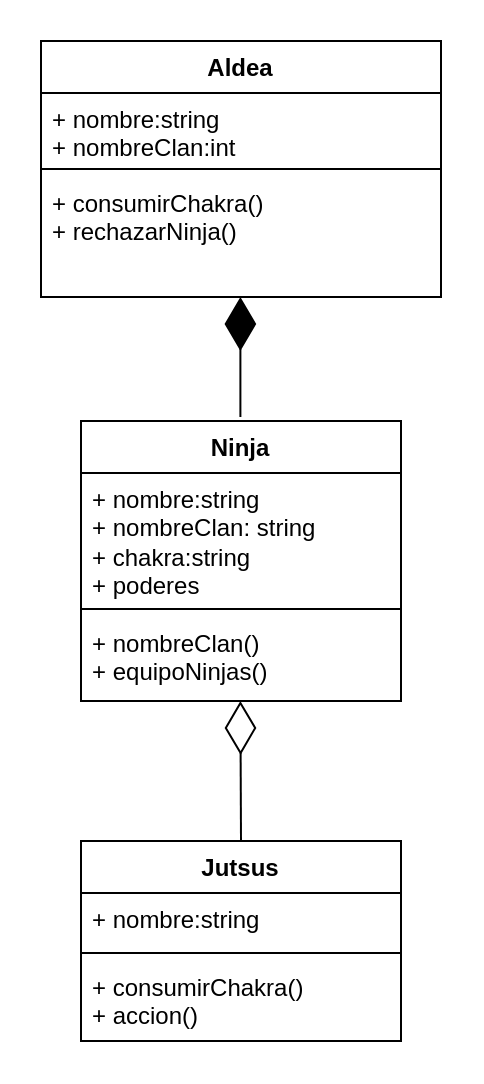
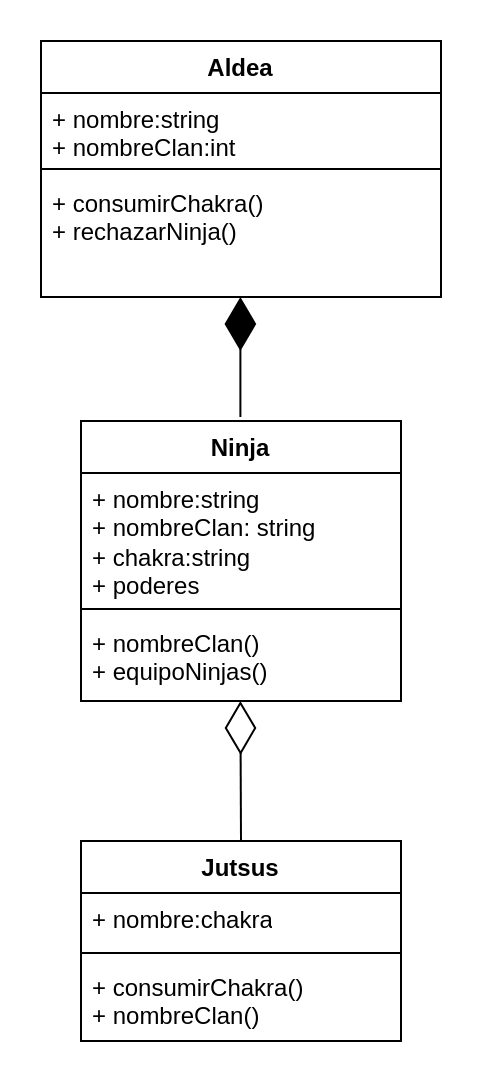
  <mxCell id="0" />
  <mxCell id="1" parent="0" />
  <mxCell id="2" value="Aldea" style="swimlane;fontStyle=1;align=center;verticalAlign=top;childLayout=stackLayout;horizontal=1;startSize=26;horizontalStack=0;resizeParent=1;resizeParentMax=0;resizeLast=0;collapsible=1;marginBottom=0;whiteSpace=wrap;html=1;" vertex="1" parent="1"><mxGeometry x="20" y="20" width="200" height="128" as="geometry" /></mxCell>
  <mxCell id="3" value="+ nombre:string&lt;div&gt;+ nombreClan:int&lt;/div&gt;" style="text;strokeColor=none;fillColor=none;align=left;verticalAlign=top;spacingLeft=4;spacingRight=4;overflow=hidden;rotatable=0;points=[[0,0.5],[1,0.5]];portConstraint=eastwest;whiteSpace=wrap;html=1;" vertex="1" parent="2"><mxGeometry y="26" width="200" height="34" as="geometry" /></mxCell>
  <mxCell id="4" value="" style="line;strokeWidth=1;fillColor=none;align=left;verticalAlign=middle;spacingTop=-1;spacingLeft=3;spacingRight=3;rotatable=0;labelPosition=right;points=[];portConstraint=eastwest;strokeColor=inherit;" vertex="1" parent="2"><mxGeometry y="60" width="200" height="8" as="geometry" /></mxCell>
  <mxCell id="5" value="+ consumirChakra()&lt;div&gt;+ rechazarNinja()&lt;/div&gt;" style="text;strokeColor=none;fillColor=none;align=left;verticalAlign=top;spacingLeft=4;spacingRight=4;overflow=hidden;rotatable=0;points=[[0,0.5],[1,0.5]];portConstraint=eastwest;whiteSpace=wrap;html=1;" vertex="1" parent="2"><mxGeometry y="68" width="200" height="60" as="geometry" /></mxCell>
  <mxCell id="6" value="" style="endArrow=diamondThin;endFill=1;endSize=24;html=1;rounded=0;fontSize=12;curved=1;" edge="1" parent="1"><mxGeometry width="160" relative="1" as="geometry"><mxPoint x="119.7" y="208" as="sourcePoint" /><mxPoint x="119.7" y="148" as="targetPoint" /></mxGeometry></mxCell>
  <mxCell id="7" value="Ninja" style="swimlane;fontStyle=1;align=center;verticalAlign=top;childLayout=stackLayout;horizontal=1;startSize=26;horizontalStack=0;resizeParent=1;resizeParentMax=0;resizeLast=0;collapsible=1;marginBottom=0;whiteSpace=wrap;html=1;" vertex="1" parent="1"><mxGeometry x="40" y="210" width="160" height="140" as="geometry" /></mxCell>
  <mxCell id="8" value="+ nombre:string&lt;div&gt;+ nombreClan: string&lt;/div&gt;&lt;div&gt;+ chakra:string&lt;/div&gt;&lt;div&gt;+ poderes&lt;/div&gt;" style="text;strokeColor=none;fillColor=none;align=left;verticalAlign=top;spacingLeft=4;spacingRight=4;overflow=hidden;rotatable=0;points=[[0,0.5],[1,0.5]];portConstraint=eastwest;whiteSpace=wrap;html=1;" vertex="1" parent="7"><mxGeometry y="26" width="160" height="64" as="geometry" /></mxCell>
  <mxCell id="9" value="" style="line;strokeWidth=1;fillColor=none;align=left;verticalAlign=middle;spacingTop=-1;spacingLeft=3;spacingRight=3;rotatable=0;labelPosition=right;points=[];portConstraint=eastwest;strokeColor=inherit;" vertex="1" parent="7"><mxGeometry y="90" width="160" height="8" as="geometry" /></mxCell>
  <mxCell id="10" value="+ nombreClan()&lt;div&gt;+ equipoNinjas()&lt;/div&gt;" style="text;strokeColor=none;fillColor=none;align=left;verticalAlign=top;spacingLeft=4;spacingRight=4;overflow=hidden;rotatable=0;points=[[0,0.5],[1,0.5]];portConstraint=eastwest;whiteSpace=wrap;html=1;" vertex="1" parent="7"><mxGeometry y="98" width="160" height="42" as="geometry" /></mxCell>
  <mxCell id="11" value="Jutsus" style="swimlane;fontStyle=1;align=center;verticalAlign=top;childLayout=stackLayout;horizontal=1;startSize=26;horizontalStack=0;resizeParent=1;resizeParentMax=0;resizeLast=0;collapsible=1;marginBottom=0;whiteSpace=wrap;html=1;" vertex="1" parent="1"><mxGeometry x="40" y="420" width="160" height="100" as="geometry" /></mxCell>
- <mxCell id="12" value="+ nombre:string" style="text;strokeColor=none;fillColor=none;align=left;verticalAlign=top;spacingLeft=4;spacingRight=4;overflow=hidden;rotatable=0;points=[[0,0.5],[1,0.5]];portConstraint=eastwest;whiteSpace=wrap;html=1;" vertex="1" parent="11"><mxGeometry y="26" width="160" height="26" as="geometry" /></mxCell>
+ <mxCell id="12" value="+ nombre:chakra" style="text;strokeColor=none;fillColor=none;align=left;verticalAlign=top;spacingLeft=4;spacingRight=4;overflow=hidden;rotatable=0;points=[[0,0.5],[1,0.5]];portConstraint=eastwest;whiteSpace=wrap;html=1;" vertex="1" parent="11"><mxGeometry y="26" width="160" height="26" as="geometry" /></mxCell>
  <mxCell id="13" value="" style="line;strokeWidth=1;fillColor=none;align=left;verticalAlign=middle;spacingTop=-1;spacingLeft=3;spacingRight=3;rotatable=0;labelPosition=right;points=[];portConstraint=eastwest;strokeColor=inherit;" vertex="1" parent="11"><mxGeometry y="52" width="160" height="8" as="geometry" /></mxCell>
- <mxCell id="14" value="+ consumirChakra()&lt;div&gt;+ accion()&lt;/div&gt;" style="text;strokeColor=none;fillColor=none;align=left;verticalAlign=top;spacingLeft=4;spacingRight=4;overflow=hidden;rotatable=0;points=[[0,0.5],[1,0.5]];portConstraint=eastwest;whiteSpace=wrap;html=1;" vertex="1" parent="11"><mxGeometry y="60" width="160" height="40" as="geometry" /></mxCell>
+ <mxCell id="14" value="+ consumirChakra()&lt;div&gt;+ nombreClan()&lt;/div&gt;" style="text;strokeColor=none;fillColor=none;align=left;verticalAlign=top;spacingLeft=4;spacingRight=4;overflow=hidden;rotatable=0;points=[[0,0.5],[1,0.5]];portConstraint=eastwest;whiteSpace=wrap;html=1;" vertex="1" parent="11"><mxGeometry y="60" width="160" height="40" as="geometry" /></mxCell>
  <mxCell id="15" value="" style="endArrow=diamondThin;endFill=0;endSize=24;html=1;rounded=0;fontSize=12;curved=1;" edge="1" parent="1"><mxGeometry width="160" relative="1" as="geometry"><mxPoint x="120" y="420" as="sourcePoint" /><mxPoint x="119.7" y="350" as="targetPoint" /></mxGeometry></mxCell>
